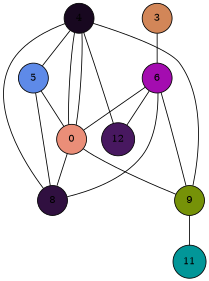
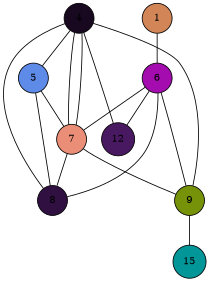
  graph {
    node [fontcolor="#000000" fontsize=12 shape=circle style=filled]
-   n1 [fillcolor="#D28658" label=3]
+   n1 [fillcolor="#D28658" label=1]
    n2 [fillcolor="#A40CB0" label=6]
-   n3 [fillcolor="#EA8E78" label=0]
+   n3 [fillcolor="#EA8E78" label=7]
    n4 [fillcolor="#769208" label=9]
    n5 [fillcolor="#301040" label=8]
    n6 [fillcolor="#481860" label=12]
-   n7 [fillcolor="#029698" label=11]
+   n7 [fillcolor="#029698" label=15]
    n8 [fillcolor="#180820" label=4]
    n9 [fillcolor="#5E8AE8" label=5]
    n1 -- n2
    n2 -- n3
    n2 -- n4
    n2 -- n5
    n2 -- n6
    n3 -- n4
    n3 -- n5
    n4 -- n7
    n8 -- n3
    n8 -- n3
    n8 -- n4
    n8 -- n5
    n8 -- n6
    n8 -- n9
    n9 -- n3
    n9 -- n5
  }
